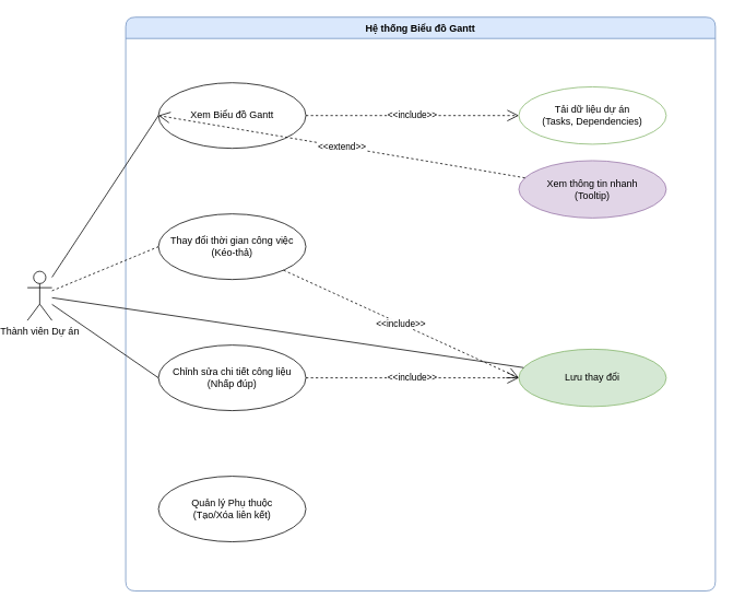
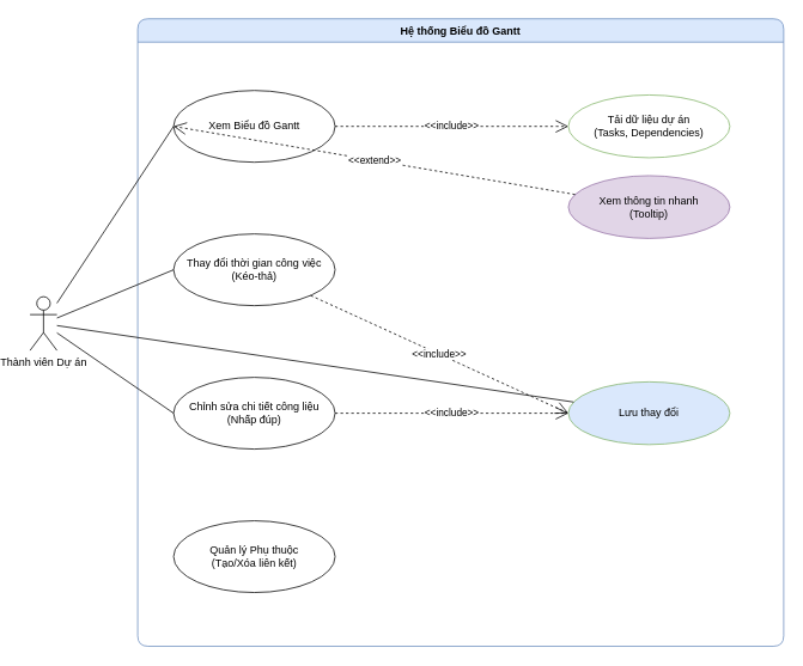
  <mxCell id="0" />
  <mxCell id="1" parent="0" />
  <mxCell id="2" value="Thành viên Dự án" style="shape=umlActor;verticalLabelPosition=bottom;verticalAlign=top;html=1;outlineConnect=0;" parent="1" vertex="1"><mxGeometry x="20" y="330" width="30" height="60" as="geometry" /></mxCell>
  <mxCell id="3" value="Hệ thống Biểu đồ Gantt" style="swimlane;fontStyle=1;align=center;verticalAlign=top;childLayout=stackLayout;horizontal=1;startSize=26;horizontalStack=0;resizeParent=1;resizeParentMax=0;resizeLast=0;collapsible=0;marginBottom=0;rounded=1;strokeColor=#6c8ebf;fillColor=#dae8fc;" parent="1" vertex="1"><mxGeometry x="140" y="20" width="720" height="700" as="geometry"><mxRectangle x="240" y="40" width="140" height="26" as="alternateBounds" /></mxGeometry></mxCell>
  <mxCell id="4" value="Xem Biểu đồ Gantt" style="ellipse;whiteSpace=wrap;html=1;fillColor=#ffffff;strokeColor=#000000;" parent="3" vertex="1"><mxGeometry x="40" y="80" width="180" height="80" as="geometry" /></mxCell>
  <mxCell id="5" value="Thay đổi thời gian công việc&lt;br&gt;(Kéo-thả)" style="ellipse;whiteSpace=wrap;html=1;fillColor=#ffffff;strokeColor=#000000;" parent="3" vertex="1"><mxGeometry x="40" y="240" width="180" height="80" as="geometry" /></mxCell>
  <mxCell id="6" value="Chỉnh sửa chi tiết công liệu&lt;br&gt;(Nhấp đúp)" style="ellipse;whiteSpace=wrap;html=1;fillColor=#ffffff;strokeColor=#000000;" parent="3" vertex="1"><mxGeometry x="40" y="400" width="180" height="80" as="geometry" /></mxCell>
  <mxCell id="7" value="Quản lý Phụ thuộc&lt;br&gt;(Tạo/Xóa liên kết)" style="ellipse;whiteSpace=wrap;html=1;fillColor=#ffffff;strokeColor=#000000;" parent="3" vertex="1"><mxGeometry x="40" y="560" width="180" height="80" as="geometry" /></mxCell>
  <mxCell id="8" value="Tải dữ liệu dự án&lt;br&gt;(Tasks, Dependencies)" style="ellipse;whiteSpace=wrap;html=1;fillColor=#ffffff;strokeColor=#82b366;" parent="3" vertex="1"><mxGeometry x="480" y="85" width="180" height="70" as="geometry" /></mxCell>
  <mxCell id="9" value="Xem thông tin nhanh&lt;br&gt;(Tooltip)" style="ellipse;whiteSpace=wrap;html=1;fillColor=#e1d5e7;strokeColor=#9673a6;" parent="3" vertex="1"><mxGeometry x="480" y="175" width="180" height="70" as="geometry" /></mxCell>
- <mxCell id="10" value="Lưu thay đổi" style="ellipse;whiteSpace=wrap;html=1;fillColor=#d5e8d4;strokeColor=#82b366;" parent="3" vertex="1"><mxGeometry x="480" y="405" width="180" height="70" as="geometry" /></mxCell>
+ <mxCell id="10" value="Lưu thay đổi" style="ellipse;whiteSpace=wrap;html=1;fillColor=#dae8fc;strokeColor=#82b366;" parent="3" vertex="1"><mxGeometry x="480" y="405" width="180" height="70" as="geometry" /></mxCell>
  <mxCell id="11" value="" style="endArrow=none;html=1;rounded=0;entryX=0;entryY=0.5;entryDx=0;entryDy=0;" parent="1" source="2" target="4" edge="1"><mxGeometry width="50" height="50" relative="1" as="geometry"><mxPoint x="60" y="360" as="sourcePoint" /><mxPoint x="190" y="100" as="targetPoint" /></mxGeometry></mxCell>
- <mxCell id="12" value="" style="endArrow=none;html=1;rounded=0;entryX=0;entryY=0.5;entryDx=0;entryDy=0;dashed=1;" parent="1" source="2" target="5" edge="1"><mxGeometry width="50" height="50" relative="1" as="geometry"><mxPoint x="60" y="360" as="sourcePoint" /><mxPoint x="190" y="260" as="targetPoint" /></mxGeometry></mxCell>
+ <mxCell id="12" value="" style="endArrow=none;html=1;rounded=0;entryX=0;entryY=0.5;entryDx=0;entryDy=0;" parent="1" source="2" target="5" edge="1"><mxGeometry width="50" height="50" relative="1" as="geometry"><mxPoint x="60" y="360" as="sourcePoint" /><mxPoint x="190" y="260" as="targetPoint" /></mxGeometry></mxCell>
  <mxCell id="13" value="" style="endArrow=none;html=1;rounded=0;entryX=0;entryY=0.5;entryDx=0;entryDy=0;" parent="1" source="2" target="6" edge="1"><mxGeometry width="50" height="50" relative="1" as="geometry"><mxPoint x="60" y="360" as="sourcePoint" /><mxPoint x="190" y="420" as="targetPoint" /></mxGeometry></mxCell>
  <mxCell id="14" value="" style="endArrow=none;html=1;rounded=0;" parent="1" source="2" target="10" edge="1"><mxGeometry width="50" height="50" relative="1" as="geometry"><mxPoint x="60" y="360" as="sourcePoint" /><mxPoint x="190" y="580" as="targetPoint" /></mxGeometry></mxCell>
  <mxCell id="15" value="&lt;div&gt;&amp;lt;&amp;lt;include&amp;gt;&amp;gt;&lt;/div&gt;" style="endArrow=open;endSize=12;dashed=1;html=1;rounded=0;entryX=0;entryY=0.5;entryDx=0;entryDy=0;" parent="1" source="4" target="8" edge="1"><mxGeometry width="100" height="100" relative="1" as="geometry"><mxPoint x="130" y="110" as="sourcePoint" /><mxPoint x="370" y="100" as="targetPoint" /></mxGeometry></mxCell>
  <mxCell id="16" value="&lt;div&gt;&amp;lt;&amp;lt;extend&amp;gt;&amp;gt;&lt;/div&gt;" style="endArrow=open;endSize=12;dashed=1;html=1;rounded=0;entryX=0;entryY=0.5;entryDx=0;entryDy=0;" parent="1" source="9" target="4" edge="1"><mxGeometry width="100" height="100" relative="1" as="geometry"><mxPoint x="370" y="190" as="sourcePoint" /><mxPoint x="130" y="130" as="targetPoint" /></mxGeometry></mxCell>
  <mxCell id="17" value="&lt;div&gt;&amp;lt;&amp;lt;include&amp;gt;&amp;gt;&lt;/div&gt;" style="endArrow=open;endSize=12;dashed=1;html=1;rounded=0;entryX=0;entryY=0.5;entryDx=0;entryDy=0;" parent="1" source="5" target="10" edge="1"><mxGeometry width="100" height="100" relative="1" as="geometry"><mxPoint x="130" y="270" as="sourcePoint" /><mxPoint x="370" y="420" as="targetPoint" /></mxGeometry></mxCell>
  <mxCell id="18" value="&lt;div&gt;&amp;lt;&amp;lt;include&amp;gt;&amp;gt;&lt;/div&gt;" style="endArrow=open;endSize=12;dashed=1;html=1;rounded=0;entryX=0;entryY=0.5;entryDx=0;entryDy=0;" parent="1" source="6" target="10" edge="1"><mxGeometry width="100" height="100" relative="1" as="geometry"><mxPoint x="130" y="430" as="sourcePoint" /><mxPoint x="370" y="430" as="targetPoint" /></mxGeometry></mxCell>
